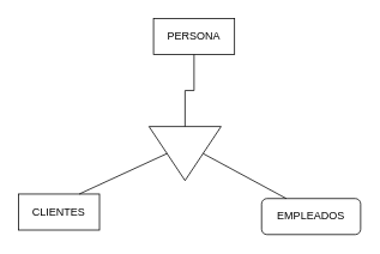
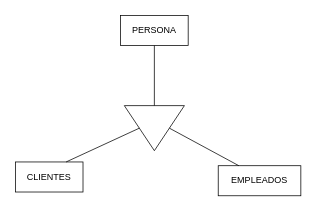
  <mxCell id="0" />
  <mxCell id="1" parent="0" />
- <mxCell id="2" value="PERSONA" style="whiteSpace=wrap;html=1;align=center;" parent="1" vertex="1"><mxGeometry x="170" y="20" width="90" height="40" as="geometry" /></mxCell>
+ <mxCell id="2" value="PERSONA" style="whiteSpace=wrap;html=1;align=center;" parent="1" vertex="1"><mxGeometry x="160" y="20" width="90" height="40" as="geometry" /></mxCell>
  <mxCell id="3" value="CLIENTES" style="whiteSpace=wrap;html=1;align=center;" parent="1" vertex="1"><mxGeometry x="20" y="215" width="90" height="40" as="geometry" /></mxCell>
- <mxCell id="4" value="EMPLEADOS" style="whiteSpace=wrap;html=1;align=center;rounded=1;" parent="1" vertex="1"><mxGeometry x="290" y="220" width="110" height="40" as="geometry" /></mxCell>
+ <mxCell id="4" value="EMPLEADOS" style="whiteSpace=wrap;html=1;align=center;" parent="1" vertex="1"><mxGeometry x="290" y="220" width="110" height="40" as="geometry" /></mxCell>
  <mxCell id="5" value="" style="triangle;whiteSpace=wrap;html=1;rotation=90;" parent="1" vertex="1"><mxGeometry x="175" y="130" width="60" height="80" as="geometry" /></mxCell>
  <mxCell id="6" value="" style="endArrow=none;html=1;rounded=0;entryX=0.5;entryY=0;entryDx=0;entryDy=0;exitX=0.25;exitY=0;exitDx=0;exitDy=0;" edge="1" parent="1" source="4" target="5"><mxGeometry width="50" height="50" relative="1" as="geometry"><mxPoint x="410" y="250" as="sourcePoint" /><mxPoint x="460" y="200" as="targetPoint" /></mxGeometry></mxCell>
  <mxCell id="7" value="" style="endArrow=none;html=1;rounded=0;entryX=0.5;entryY=1;entryDx=0;entryDy=0;exitX=0.75;exitY=0;exitDx=0;exitDy=0;" edge="1" parent="1" source="3" target="5"><mxGeometry width="50" height="50" relative="1" as="geometry"><mxPoint x="328" y="230" as="sourcePoint" /><mxPoint x="235" y="180" as="targetPoint" /></mxGeometry></mxCell>
  <mxCell id="8" value="" style="endArrow=none;html=1;rounded=0;exitX=0.5;exitY=1;exitDx=0;exitDy=0;edgeStyle=orthogonalEdgeStyle;verticalAlign=bottom;entryX=0;entryY=0.5;entryDx=0;entryDy=0;" edge="1" parent="1" source="2" target="5"><mxGeometry relative="1" as="geometry"><mxPoint x="300" y="100" as="sourcePoint" /><mxPoint x="210" y="150" as="targetPoint" /></mxGeometry></mxCell>
